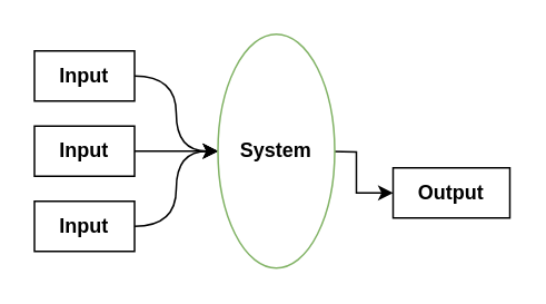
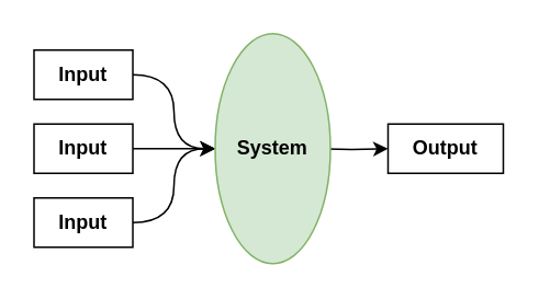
  <mxCell id="0" />
  <mxCell id="1" parent="0" />
  <mxCell id="2" style="edgeStyle=orthogonalEdgeStyle;rounded=0;orthogonalLoop=1;jettySize=auto;html=1;entryX=0;entryY=0.5;entryDx=0;entryDy=0;" parent="1" target="3" edge="1"><mxGeometry relative="1" as="geometry"><mxPoint x="190" y="90" as="sourcePoint" /></mxGeometry></mxCell>
- <mxCell id="3" value="&lt;b&gt;Output&lt;/b&gt;" style="text;html=1;align=center;verticalAlign=middle;whiteSpace=wrap;rounded=0;strokeColor=default;" parent="1" vertex="1"><mxGeometry x="235" y="100" width="70" height="30" as="geometry" /></mxCell>
+ <mxCell id="3" value="&lt;b&gt;Output&lt;/b&gt;" style="text;html=1;align=center;verticalAlign=middle;whiteSpace=wrap;rounded=0;strokeColor=default;" parent="1" vertex="1"><mxGeometry x="235" y="75" width="70" height="30" as="geometry" /></mxCell>
  <mxCell id="4" style="edgeStyle=orthogonalEdgeStyle;rounded=0;orthogonalLoop=1;jettySize=auto;html=1;entryX=0;entryY=0.5;entryDx=0;entryDy=0;curved=1;" parent="1" source="5" target="10" edge="1"><mxGeometry relative="1" as="geometry"><mxPoint x="125" y="90" as="targetPoint" /></mxGeometry></mxCell>
  <mxCell id="5" value="&lt;b&gt;Input&lt;/b&gt;" style="text;html=1;align=center;verticalAlign=middle;whiteSpace=wrap;rounded=0;strokeColor=default;" parent="1" vertex="1"><mxGeometry x="20" y="30" width="60" height="30" as="geometry" /></mxCell>
  <mxCell id="6" style="edgeStyle=orthogonalEdgeStyle;rounded=0;orthogonalLoop=1;jettySize=auto;html=1;entryX=0;entryY=0.5;entryDx=0;entryDy=0;curved=1;" parent="1" source="7" target="10" edge="1"><mxGeometry relative="1" as="geometry"><mxPoint x="125" y="90" as="targetPoint" /></mxGeometry></mxCell>
  <mxCell id="7" value="&lt;b&gt;Input&lt;/b&gt;" style="text;html=1;align=center;verticalAlign=middle;whiteSpace=wrap;rounded=0;strokeColor=default;" parent="1" vertex="1"><mxGeometry x="20" y="120" width="60" height="30" as="geometry" /></mxCell>
  <mxCell id="8" style="edgeStyle=orthogonalEdgeStyle;rounded=0;orthogonalLoop=1;jettySize=auto;html=1;entryX=0;entryY=0.5;entryDx=0;entryDy=0;curved=1;" parent="1" source="9" target="10" edge="1"><mxGeometry relative="1" as="geometry"><mxPoint x="125" y="90" as="targetPoint" /></mxGeometry></mxCell>
  <mxCell id="9" value="&lt;b&gt;Input&lt;/b&gt;" style="text;html=1;align=center;verticalAlign=middle;whiteSpace=wrap;rounded=0;strokeColor=default;" parent="1" vertex="1"><mxGeometry x="20" y="75" width="60" height="30" as="geometry" /></mxCell>
- <mxCell id="10" value="&lt;b&gt;System&lt;/b&gt;" style="ellipse;whiteSpace=wrap;html=1;fillColor=#ffffff;strokeColor=#82b366;" parent="1" vertex="1"><mxGeometry x="130" y="20" width="70" height="140" as="geometry" /></mxCell>
+ <mxCell id="10" value="&lt;b&gt;System&lt;/b&gt;" style="ellipse;whiteSpace=wrap;html=1;fillColor=#d5e8d4;strokeColor=#82b366;" parent="1" vertex="1"><mxGeometry x="130" y="20" width="70" height="140" as="geometry" /></mxCell>
